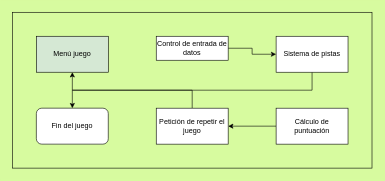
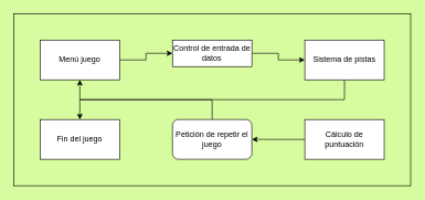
  <mxCell id="0" />
  <mxCell id="1" parent="0" />
- <mxCell id="3" value="Menú juego" style="rounded=0;whiteSpace=wrap;html=1;fillColor=#d5e8d4;" vertex="1" parent="1"><mxGeometry x="60" y="60" width="120" height="60" as="geometry" /></mxCell>
+ <mxCell id="2" style="edgeStyle=orthogonalEdgeStyle;rounded=0;orthogonalLoop=1;jettySize=auto;html=1;exitX=1;exitY=0.5;exitDx=0;exitDy=0;" edge="1" parent="1" source="3" target="5"><mxGeometry relative="1" as="geometry" /></mxCell>
+ <mxCell id="3" value="Menú juego" style="rounded=0;whiteSpace=wrap;html=1;" vertex="1" parent="1"><mxGeometry x="60" y="60" width="120" height="60" as="geometry" /></mxCell>
  <mxCell id="4" style="edgeStyle=orthogonalEdgeStyle;rounded=0;orthogonalLoop=1;jettySize=auto;html=1;exitX=1;exitY=0.5;exitDx=0;exitDy=0;" edge="1" parent="1" source="5" target="7"><mxGeometry relative="1" as="geometry" /></mxCell>
  <mxCell id="5" value="&lt;div&gt;Control de entrada de datos&lt;/div&gt;" style="rounded=0;whiteSpace=wrap;html=1;" vertex="1" parent="1"><mxGeometry x="260" y="60" width="120" height="40" as="geometry" /></mxCell>
  <mxCell id="6" style="edgeStyle=orthogonalEdgeStyle;rounded=0;orthogonalLoop=1;jettySize=auto;html=1;exitX=0.5;exitY=1;exitDx=0;exitDy=0;" edge="1" parent="1" source="7" target="12"><mxGeometry relative="1" as="geometry" /></mxCell>
  <mxCell id="7" value="Sistema de pistas" style="rounded=0;whiteSpace=wrap;html=1;" vertex="1" parent="1"><mxGeometry x="460" y="60" width="120" height="60" as="geometry" /></mxCell>
  <mxCell id="8" style="edgeStyle=orthogonalEdgeStyle;rounded=0;orthogonalLoop=1;jettySize=auto;html=1;" edge="1" parent="1" source="9" target="11"><mxGeometry relative="1" as="geometry" /></mxCell>
  <mxCell id="9" value="Cálculo de puntuación" style="rounded=0;whiteSpace=wrap;html=1;" vertex="1" parent="1"><mxGeometry x="460" y="180" width="120" height="60" as="geometry" /></mxCell>
  <mxCell id="10" style="edgeStyle=orthogonalEdgeStyle;rounded=0;orthogonalLoop=1;jettySize=auto;html=1;exitX=0.5;exitY=0;exitDx=0;exitDy=0;entryX=0.5;entryY=1;entryDx=0;entryDy=0;" edge="1" parent="1" source="11" target="3"><mxGeometry relative="1" as="geometry" /></mxCell>
- <mxCell id="11" value="Petición de repetir el juego" style="rounded=0;whiteSpace=wrap;html=1;" vertex="1" parent="1"><mxGeometry x="260" y="180" width="120" height="60" as="geometry" /></mxCell>
- <mxCell id="12" value="Fin del juego" style="whiteSpace=wrap;html=1;rounded=1;" vertex="1" parent="1"><mxGeometry x="60" y="180" width="120" height="60" as="geometry" /></mxCell>
+ <mxCell id="11" value="Petición de repetir el juego" style="whiteSpace=wrap;html=1;rounded=1;" vertex="1" parent="1"><mxGeometry x="260" y="180" width="120" height="60" as="geometry" /></mxCell>
+ <mxCell id="12" value="Fin del juego" style="rounded=0;whiteSpace=wrap;html=1;" vertex="1" parent="1"><mxGeometry x="60" y="180" width="120" height="60" as="geometry" /></mxCell>
  <mxCell id="13" value="" style="rounded=0;whiteSpace=wrap;html=1;fillColor=none;" vertex="1" parent="1"><mxGeometry x="20" y="20" width="600" height="260" as="geometry" /></mxCell>
